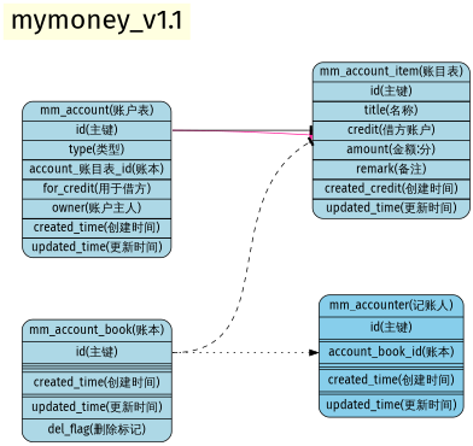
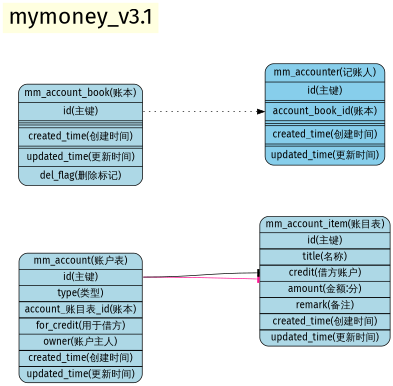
  digraph {
    fontname="Fira Sans"
    nodesep=1
    rankdir=LR
    ranksep=2
    node [fillcolor=lightblue fontname="Fira Sans" shape=Mrecord style=filled]
    edge [arrowhead=tee color=black fontname="Fira Sans" style=solid tailport=f1]
    n1 [height=2 label="<f0> mm_account(账户表) | <f1> id(主键) | <f2> type(类型)| \n        <f3> title(账户名) | <f4> account_账目表_id(账本) |\n        <f5> for_debit(用于贷方) | <f6> for_credit(用于借方)| <f7> owner(账户主人) |\n        <f8> remark(备注) |\n        <f9> creator(创建人) | <f10> created_time(创建时间) | \n        <f11> updator(更新人) | <f12> updated_time(更新时间)"]
-   n2 [height=2 label="<f0> mm_account_item(账目表) | <f1> id(主键) | \n        <f2> account_book_id(账本) | <f3> title(名称) |\n        <f4> debit(贷方账户) | <f5> credit(借方账户)| <f6> amount(金额:分) |\n        <f7> timestamp(发生时间) | <f8> remark(备注) |\n        <f9> creator(创建人) | <f10> created_credit(创建时间) | \n        <f11> updator(更新人) | <f12> updated_time(更新时间)"]
+   n2 [height=2 label="<f0> mm_account_item(账目表) | <f1> id(主键) | \n        <f2> account_book_id(账本) | <f3> title(名称) |\n        <f4> debit(贷方账户) | <f5> credit(借方账户)| <f6> amount(金额:分) |\n        <f7> timestamp(发生时间) | <f8> remark(备注) |\n        <f9> creator(创建人) | <f10> created_time(创建时间) | \n        <f11> updator(更新人) | <f12> updated_time(更新时间)"]
    n3 [height=2 label="<f0> mm_account_book(账本) | <f1> id(主键) | \n        <f2> title(账本名) | \n        <f3> remark(备注) |\n        <f4> creator(创建人) | <f5> created_time(创建时间) | \n        <f6> updator(更新人) | <f7> updated_time(更新时间) | <f8> del_flag(删除标记)"]
    n4 [fillcolor=skyblue height=2 label="<f0> mm_accounter(记账人) | <f1> id(主键) | \n        <f2> open_id(记账人的open_id) | <f3> account_book_id(账本) |\n        <f4> is_owner(是账本所有人) |\n        <f5> creator(创建人) | <f6> created_time(创建时间) | \n        <f7> updator(更新人) | <f8> updated_time(更新时间)"]
-   n5 [fillcolor=lightyellow fontsize=32 label="mymoney_v1.1" labelloc=c shape=plaintext]
+   n5 [fillcolor=lightyellow fontsize=32 label="mymoney_v3.1" labelloc=c shape=plaintext]
    subgraph sub_1 {
      n1
      n2
      n3
      n4
    }
    subgraph sub_2 {
      n5
    }
    n1 -> n2 [color=deeppink headport=f4]
    n1 -> n2 [headport=f5]
-   n3 -> n2 [headport=f2 style=dashed]
    n3 -> n4 [arrowhead=normal headport=f3 style=dotted]
  }
